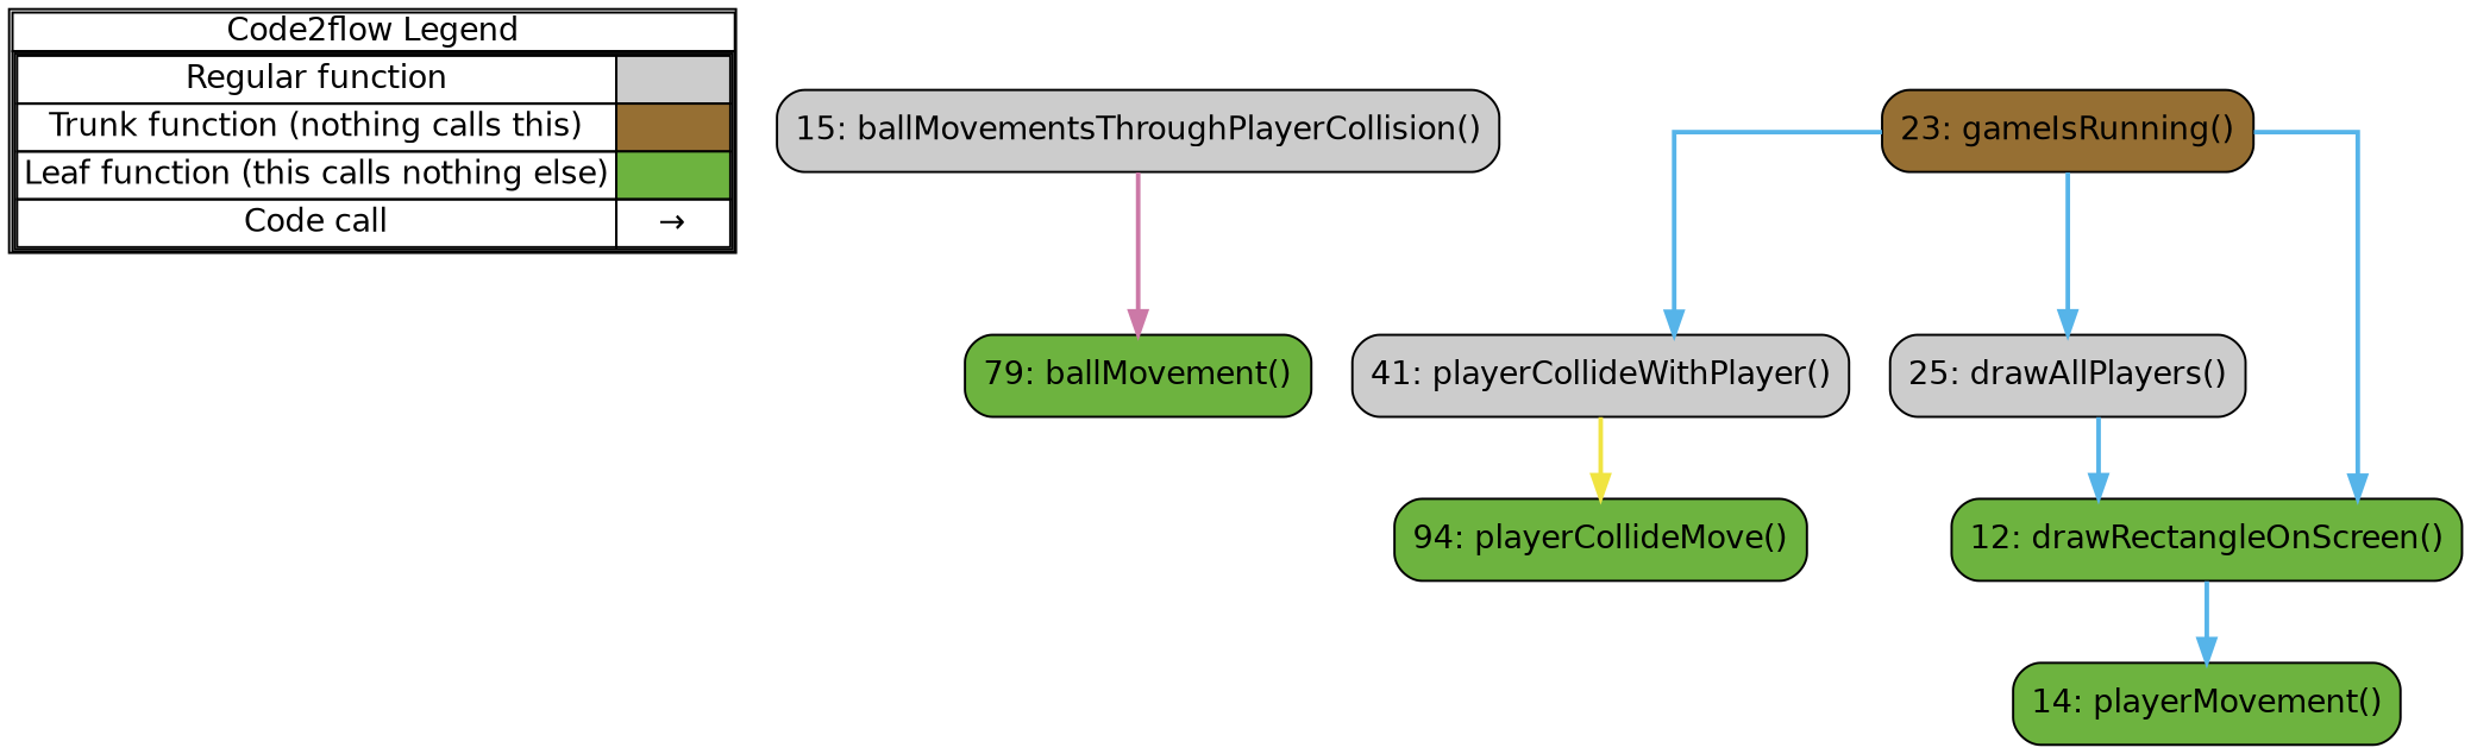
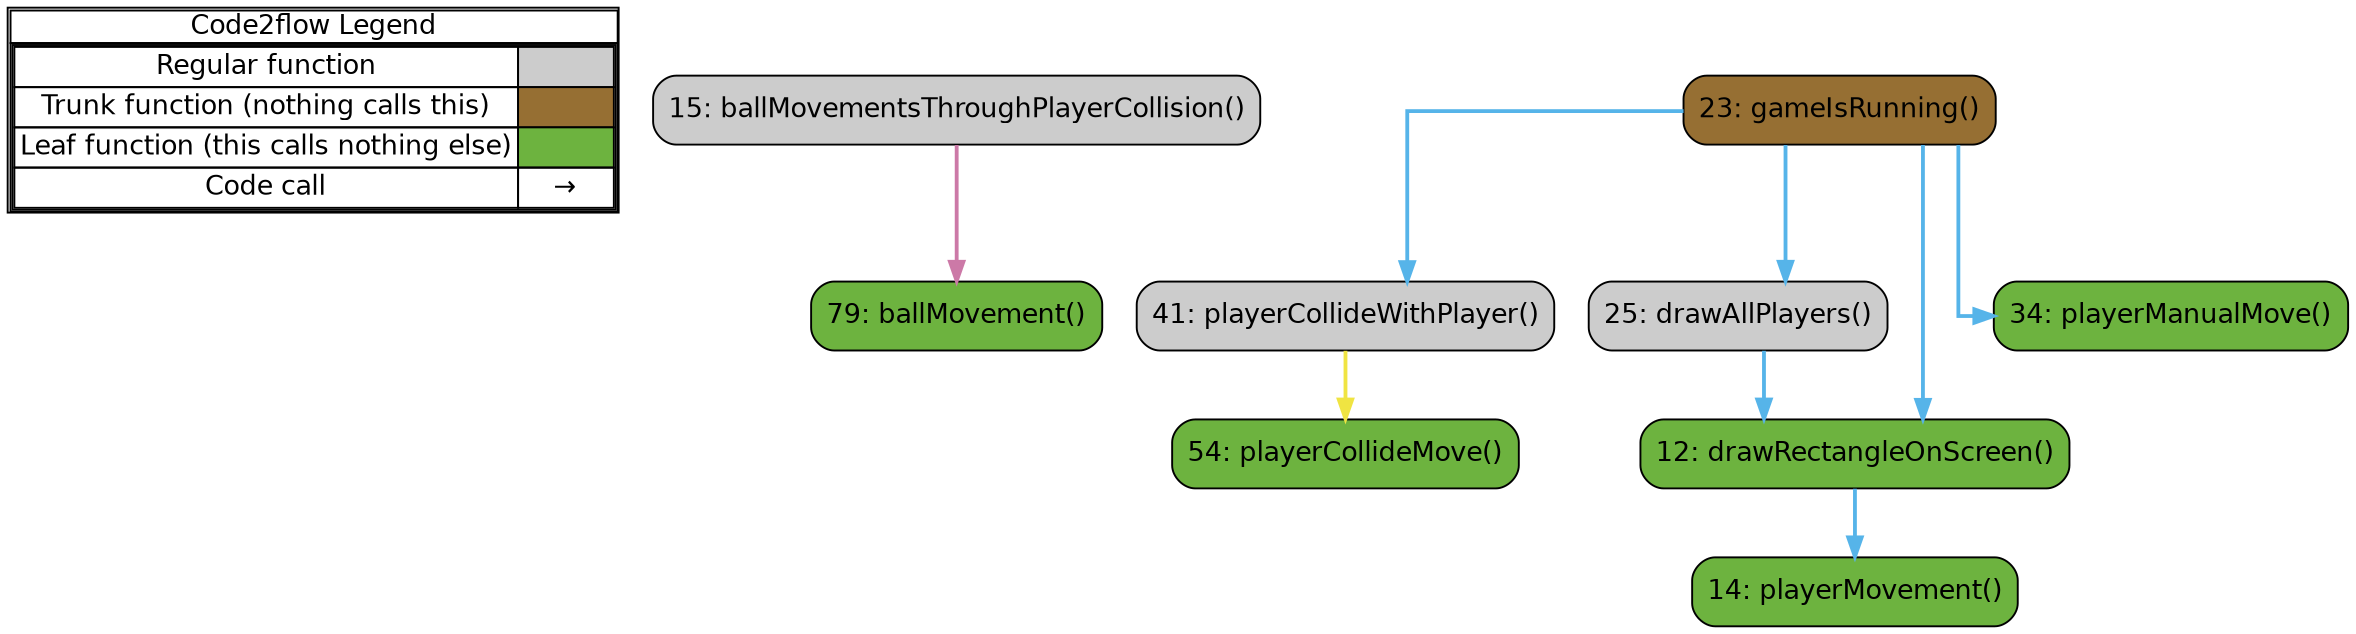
  digraph {
    concentrate=true
    fontname="DejaVu Sans"
    rankdir=TB
    splines=ortho
    node [fontname="DejaVu Sans" shape=rect fillcolor="#6db33f" style="rounded,filled"]
    edge [color="#56B4E9" fontname="DejaVu Sans" penwidth=2]
    n1 [label=<         <table cellspacing="0" cellpadding="0" border="1"><tr><td>Code2flow Legend</td></tr><tr><td>         <table cellspacing="0">         <tr><td>Regular function</td><td width="50px" bgcolor='#cccccc'></td></tr>         <tr><td>Trunk function (nothing calls this)</td><td bgcolor='#966F33'></td></tr>         <tr><td>Leaf function (this calls nothing else)</td><td bgcolor='#6db33f'></td></tr>         <tr><td>Code call</td><td><font color='black'>&#8594;</font></td></tr>         </table></td></tr></table>         > margin=0 shape=none fillcolor="" style=""]
    n2 [fillcolor="#cccccc" label="15: ballMovementsThroughPlayerCollision()"]
    n3 [fillcolor="#cccccc" label="41: playerCollideWithPlayer()"]
    n4 [fillcolor="#cccccc" label="25: drawAllPlayers()"]
    n5 [label="12: drawRectangleOnScreen()"]
    n6 [fillcolor="#966F33" label="23: gameIsRunning()"]
    n7 [label="79: ballMovement()"]
-   n8 [label="94: playerCollideMove()"]
+   n8 [label="54: playerCollideMove()"]
+   n9 [label="34: playerManualMove()"]
    n10 [label="14: playerMovement()"]
    subgraph sub_1 {
      label=legend
      rank=min
      n1
    }
    subgraph sub_2 {
      label="File: Collision"
      style=dotted
      n2
      n3
    }
    subgraph sub_3 {
      label="File: Drawing"
      style=dotted
      n4
      n5
    }
    subgraph sub_4 {
      label="File: GameActions"
      style=dotted
      n6
    }
    subgraph sub_5 {
      label="File: Movement"
      style=dotted
      n7
      n8
+     n9
      n10
    }
    n2 -> n7 [color="#CC79A7"]
    n3 -> n8 [color="#F0E442"]
    n4 -> n5
    n5 -> n10
    n6 -> n3
    n6 -> n4
    n6 -> n5
+   n6 -> n9
  }
